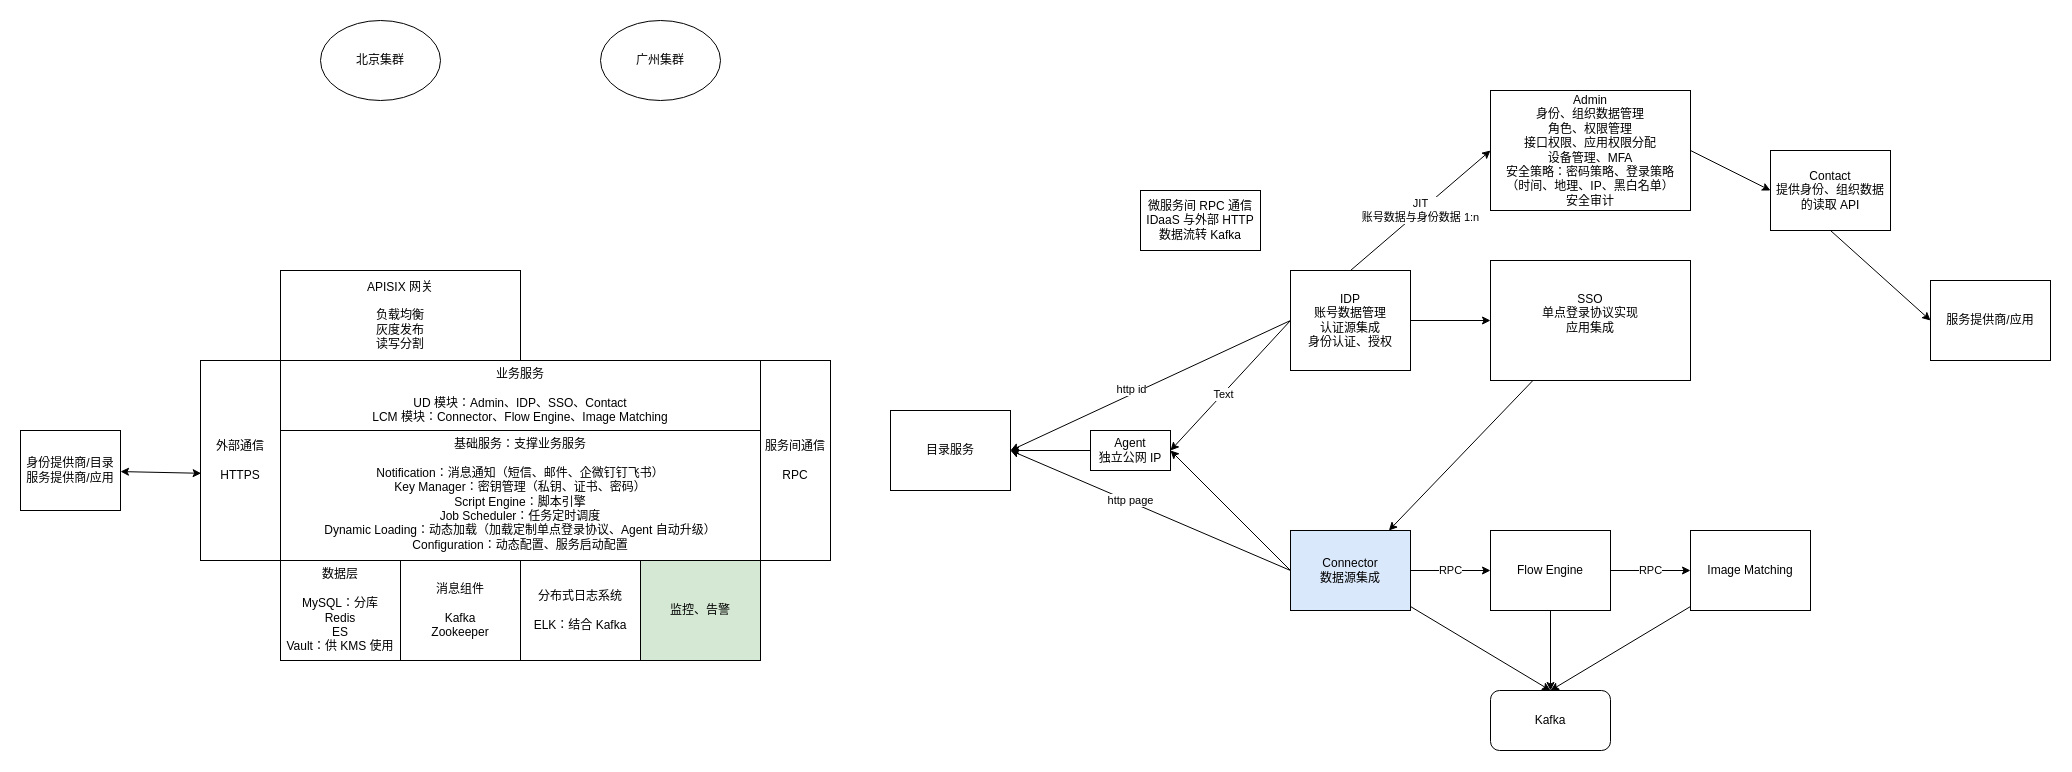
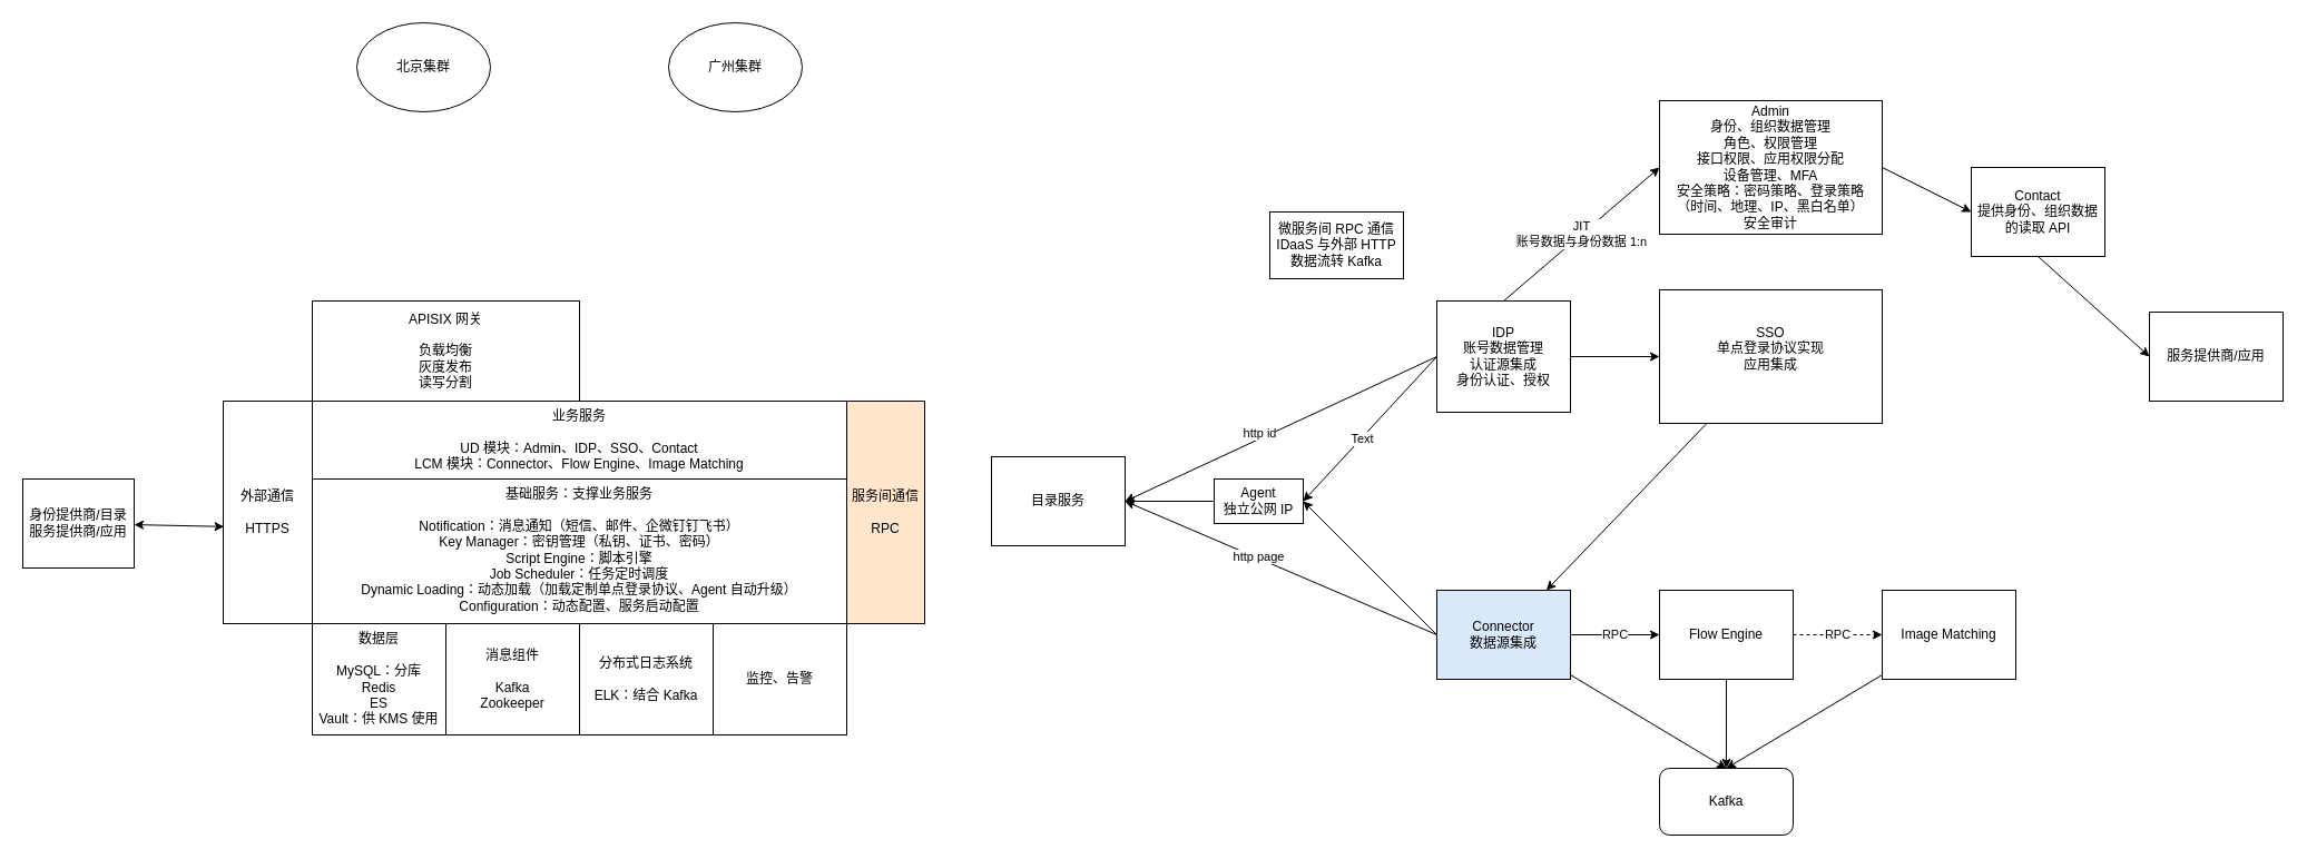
  <mxCell id="0" />
  <mxCell id="1" parent="0" />
  <mxCell id="2" value="目录服务" style="rounded=0;whiteSpace=wrap;html=1;" vertex="1" parent="1"><mxGeometry x="890" y="410" width="120" height="80" as="geometry" /></mxCell>
  <mxCell id="3" style="edgeStyle=none;rounded=0;orthogonalLoop=1;jettySize=auto;html=1;entryX=1;entryY=0.5;entryDx=0;entryDy=0;" edge="1" parent="1" source="4" target="2"><mxGeometry relative="1" as="geometry" /></mxCell>
  <mxCell id="4" value="&lt;div&gt;Agent&lt;/div&gt;独立公网 IP" style="rounded=0;whiteSpace=wrap;html=1;" vertex="1" parent="1"><mxGeometry x="1090" y="430" width="80" height="40" as="geometry" /></mxCell>
  <mxCell id="5" style="rounded=0;orthogonalLoop=1;jettySize=auto;html=1;entryX=1;entryY=0.5;entryDx=0;entryDy=0;exitX=0;exitY=0.5;exitDx=0;exitDy=0;" edge="1" parent="1" source="11" target="2"><mxGeometry relative="1" as="geometry"><mxPoint x="1280" y="360" as="sourcePoint" /></mxGeometry></mxCell>
  <mxCell id="6" value="http id" style="edgeLabel;html=1;align=center;verticalAlign=middle;resizable=0;points=[];" vertex="1" connectable="0" parent="5"><mxGeometry x="0.044" y="1" relative="1" as="geometry"><mxPoint x="-14" as="offset" /></mxGeometry></mxCell>
  <mxCell id="7" style="edgeStyle=none;rounded=0;orthogonalLoop=1;jettySize=auto;html=1;exitX=0;exitY=0.5;exitDx=0;exitDy=0;entryX=1;entryY=0.5;entryDx=0;entryDy=0;" edge="1" parent="1" source="11" target="4"><mxGeometry relative="1" as="geometry" /></mxCell>
  <mxCell id="8" value="Text" style="edgeLabel;html=1;align=center;verticalAlign=middle;resizable=0;points=[];" vertex="1" connectable="0" parent="7"><mxGeometry x="0.126" relative="1" as="geometry"><mxPoint as="offset" /></mxGeometry></mxCell>
  <mxCell id="9" style="edgeStyle=none;rounded=0;orthogonalLoop=1;jettySize=auto;html=1;entryX=0;entryY=0.5;entryDx=0;entryDy=0;" edge="1" parent="1" source="11" target="25"><mxGeometry relative="1" as="geometry"><mxPoint x="1530" y="330" as="targetPoint" /></mxGeometry></mxCell>
  <mxCell id="10" value="&lt;div&gt;JIT&lt;/div&gt;&lt;div&gt;账号数据与身份数据 1:n&lt;br&gt;&lt;/div&gt;" style="edgeStyle=none;rounded=0;orthogonalLoop=1;jettySize=auto;html=1;exitX=0.5;exitY=0;exitDx=0;exitDy=0;entryX=0;entryY=0.5;entryDx=0;entryDy=0;" edge="1" parent="1" source="11" target="27"><mxGeometry relative="1" as="geometry" /></mxCell>
  <mxCell id="11" value="&lt;div&gt;IDP&lt;/div&gt;&lt;div&gt;账号数据管理&lt;/div&gt;&lt;div&gt;认证源集成&lt;br&gt;&lt;/div&gt;&lt;div&gt;身份认证、授权&lt;br&gt;&lt;/div&gt;" style="rounded=0;whiteSpace=wrap;html=1;" vertex="1" parent="1"><mxGeometry x="1290" y="270" width="120" height="100" as="geometry" /></mxCell>
  <mxCell id="12" style="edgeStyle=none;rounded=0;orthogonalLoop=1;jettySize=auto;html=1;entryX=1;entryY=0.5;entryDx=0;entryDy=0;exitX=0;exitY=0.5;exitDx=0;exitDy=0;" edge="1" parent="1" source="17" target="2"><mxGeometry relative="1" as="geometry" /></mxCell>
  <mxCell id="13" value="http page" style="edgeLabel;html=1;align=center;verticalAlign=middle;resizable=0;points=[];" vertex="1" connectable="0" parent="12"><mxGeometry x="0.056" y="3" relative="1" as="geometry"><mxPoint x="-11" y="-10" as="offset" /></mxGeometry></mxCell>
  <mxCell id="14" style="edgeStyle=none;rounded=0;orthogonalLoop=1;jettySize=auto;html=1;exitX=0;exitY=0.5;exitDx=0;exitDy=0;entryX=1;entryY=0.5;entryDx=0;entryDy=0;" edge="1" parent="1" source="17" target="4"><mxGeometry relative="1" as="geometry" /></mxCell>
  <mxCell id="15" value="RPC" style="edgeStyle=none;rounded=0;orthogonalLoop=1;jettySize=auto;html=1;entryX=0;entryY=0.5;entryDx=0;entryDy=0;" edge="1" parent="1" source="17" target="20"><mxGeometry relative="1" as="geometry" /></mxCell>
  <mxCell id="16" style="edgeStyle=none;rounded=0;orthogonalLoop=1;jettySize=auto;html=1;entryX=0.5;entryY=0;entryDx=0;entryDy=0;" edge="1" parent="1" source="17" target="23"><mxGeometry relative="1" as="geometry" /></mxCell>
  <mxCell id="17" value="&lt;div&gt;Connector&lt;/div&gt;&lt;div&gt;数据源集成&lt;/div&gt;" style="rounded=0;whiteSpace=wrap;html=1;fillColor=#dae8fc;" vertex="1" parent="1"><mxGeometry x="1290" y="530" width="120" height="80" as="geometry" /></mxCell>
- <mxCell id="18" value="&lt;div&gt;RPC&lt;/div&gt;" style="edgeStyle=none;rounded=0;orthogonalLoop=1;jettySize=auto;html=1;entryX=0;entryY=0.5;entryDx=0;entryDy=0;" edge="1" parent="1" source="20" target="22"><mxGeometry relative="1" as="geometry" /></mxCell>
+ <mxCell id="18" value="&lt;div&gt;RPC&lt;/div&gt;" style="edgeStyle=none;rounded=0;orthogonalLoop=1;jettySize=auto;html=1;entryX=0;entryY=0.5;entryDx=0;entryDy=0;dashed=1;" edge="1" parent="1" source="20" target="22"><mxGeometry relative="1" as="geometry" /></mxCell>
  <mxCell id="19" style="edgeStyle=none;rounded=0;orthogonalLoop=1;jettySize=auto;html=1;entryX=0.5;entryY=0;entryDx=0;entryDy=0;" edge="1" parent="1" source="20" target="23"><mxGeometry relative="1" as="geometry" /></mxCell>
  <mxCell id="20" value="Flow Engine" style="rounded=0;whiteSpace=wrap;html=1;" vertex="1" parent="1"><mxGeometry x="1490" y="530" width="120" height="80" as="geometry" /></mxCell>
  <mxCell id="21" style="edgeStyle=none;rounded=0;orthogonalLoop=1;jettySize=auto;html=1;entryX=0.5;entryY=0;entryDx=0;entryDy=0;" edge="1" parent="1" source="22" target="23"><mxGeometry relative="1" as="geometry" /></mxCell>
  <mxCell id="22" value="Image Matching" style="rounded=0;whiteSpace=wrap;html=1;" vertex="1" parent="1"><mxGeometry x="1690" y="530" width="120" height="80" as="geometry" /></mxCell>
  <mxCell id="23" value="&lt;div&gt;Kafka&lt;/div&gt;" style="rounded=1;whiteSpace=wrap;html=1;" vertex="1" parent="1"><mxGeometry x="1490" y="690" width="120" height="60" as="geometry" /></mxCell>
  <mxCell id="24" style="edgeStyle=none;rounded=0;orthogonalLoop=1;jettySize=auto;html=1;" edge="1" parent="1" source="25" target="17"><mxGeometry relative="1" as="geometry" /></mxCell>
  <mxCell id="25" value="&lt;div&gt;SSO&lt;/div&gt;&lt;div&gt;单点登录协议实现&lt;/div&gt;&lt;div&gt;应用集成&lt;/div&gt;&lt;div&gt;&lt;br&gt;&lt;/div&gt;" style="rounded=0;whiteSpace=wrap;html=1;" vertex="1" parent="1"><mxGeometry x="1490" y="260" width="200" height="120" as="geometry" /></mxCell>
  <mxCell id="26" style="edgeStyle=none;rounded=0;orthogonalLoop=1;jettySize=auto;html=1;entryX=0;entryY=0.5;entryDx=0;entryDy=0;exitX=1;exitY=0.5;exitDx=0;exitDy=0;" edge="1" parent="1" source="27" target="29"><mxGeometry relative="1" as="geometry" /></mxCell>
  <mxCell id="27" value="&lt;div&gt;Admin&lt;/div&gt;&lt;div&gt;身份、组织数据管理&lt;/div&gt;&lt;div&gt;角色、权限管理&lt;/div&gt;&lt;div&gt;接口权限、应用权限分配&lt;br&gt;&lt;/div&gt;&lt;div&gt;设备管理、MFA&lt;/div&gt;&lt;div&gt;安全策略：密码策略、登录策略&lt;br&gt;&lt;/div&gt;&lt;div&gt;（时间、地理、IP、黑白名单）&lt;/div&gt;&lt;div&gt;安全审计&lt;br&gt;&lt;/div&gt;" style="rounded=0;whiteSpace=wrap;html=1;" vertex="1" parent="1"><mxGeometry x="1490" y="90" width="200" height="120" as="geometry" /></mxCell>
  <mxCell id="28" style="edgeStyle=none;rounded=0;orthogonalLoop=1;jettySize=auto;html=1;exitX=0.5;exitY=1;exitDx=0;exitDy=0;entryX=0;entryY=0.5;entryDx=0;entryDy=0;" edge="1" parent="1" source="29" target="30"><mxGeometry relative="1" as="geometry" /></mxCell>
  <mxCell id="29" value="&lt;div&gt;Contact&lt;/div&gt;&lt;div&gt;提供身份、组织数据的读取 API&lt;br&gt;&lt;/div&gt;" style="rounded=0;whiteSpace=wrap;html=1;" vertex="1" parent="1"><mxGeometry x="1770" y="150" width="120" height="80" as="geometry" /></mxCell>
  <mxCell id="30" value="服务提供商/应用" style="rounded=0;whiteSpace=wrap;html=1;" vertex="1" parent="1"><mxGeometry x="1930" y="280" width="120" height="80" as="geometry" /></mxCell>
  <mxCell id="31" value="&lt;div&gt;微服务间 RPC 通信&lt;/div&gt;&lt;div&gt;IDaaS 与外部 HTTP&lt;/div&gt;&lt;div&gt;数据流转 Kafka&lt;br&gt;&lt;/div&gt;" style="rounded=0;whiteSpace=wrap;html=1;" vertex="1" parent="1"><mxGeometry x="1140" y="190" width="120" height="60" as="geometry" /></mxCell>
  <mxCell id="32" value="&lt;div&gt;APISIX 网关&lt;/div&gt;&lt;div&gt;&lt;br&gt;&lt;/div&gt;&lt;div&gt;负载均衡&lt;/div&gt;&lt;div&gt;灰度发布&lt;/div&gt;&lt;div&gt;读写分割&lt;/div&gt;" style="rounded=0;whiteSpace=wrap;html=1;" vertex="1" parent="1"><mxGeometry x="280" y="270" width="240" height="90" as="geometry" /></mxCell>
  <mxCell id="33" value="&lt;div&gt;业务服务&lt;/div&gt;&lt;div&gt;&lt;br&gt;&lt;/div&gt;&lt;div&gt;UD 模块：Admin、IDP、SSO、Contact&lt;/div&gt;&lt;div&gt;LCM 模块：Connector、Flow Engine、Image Matching&lt;br&gt;&lt;/div&gt;" style="rounded=0;whiteSpace=wrap;html=1;align=center;verticalAlign=top;" vertex="1" parent="1"><mxGeometry x="280" y="360" width="480" height="70" as="geometry" /></mxCell>
  <mxCell id="34" value="&lt;div&gt;基础服务：支撑业务服务&lt;/div&gt;&lt;div&gt;&lt;br&gt;&lt;/div&gt;&lt;div&gt;Notification：消息通知（短信、邮件、企微钉钉飞书）&lt;/div&gt;&lt;div&gt;Key Manager：密钥管理（私钥、证书、密码）&lt;br&gt;&lt;/div&gt;&lt;div&gt;Script Engine：脚本引擎&lt;/div&gt;&lt;div&gt;Job Scheduler：任务定时调度&lt;br&gt;&lt;/div&gt;&lt;div&gt;Dynamic Loading：动态加载（加载定制单点登录协议、Agent 自动升级）&lt;/div&gt;&lt;div&gt;Configuration：动态配置、服务启动配置&lt;br&gt;&lt;/div&gt;" style="rounded=0;whiteSpace=wrap;html=1;verticalAlign=top;" vertex="1" parent="1"><mxGeometry x="280" y="430" width="480" height="130" as="geometry" /></mxCell>
  <mxCell id="35" value="&lt;div&gt;数据层&lt;/div&gt;&lt;div&gt;&lt;br&gt;&lt;/div&gt;&lt;div&gt;MySQL：分库&lt;/div&gt;&lt;div&gt;Redis&lt;/div&gt;&lt;div&gt;ES&lt;/div&gt;&lt;div&gt;Vault：供 KMS 使用&lt;br&gt;&lt;/div&gt;" style="rounded=0;whiteSpace=wrap;html=1;" vertex="1" parent="1"><mxGeometry x="280" y="560" width="120" height="100" as="geometry" /></mxCell>
  <mxCell id="36" value="&lt;div&gt;分布式日志系统&lt;/div&gt;&lt;div&gt;&lt;br&gt;&lt;/div&gt;&lt;div&gt;ELK：结合 Kafka&lt;br&gt;&lt;/div&gt;" style="rounded=0;whiteSpace=wrap;html=1;" vertex="1" parent="1"><mxGeometry x="520" y="560" width="120" height="100" as="geometry" /></mxCell>
  <mxCell id="37" value="&lt;div&gt;消息组件&lt;/div&gt;&lt;div&gt;&lt;br&gt;&lt;/div&gt;&lt;div&gt;Kafka&lt;br&gt;&lt;/div&gt;&lt;div&gt;Zookeeper&lt;br&gt;&lt;/div&gt;" style="rounded=0;whiteSpace=wrap;html=1;" vertex="1" parent="1"><mxGeometry x="400" y="560" width="120" height="100" as="geometry" /></mxCell>
- <mxCell id="38" value="监控、告警" style="rounded=0;whiteSpace=wrap;html=1;fillColor=#d5e8d4;" vertex="1" parent="1"><mxGeometry x="640" y="560" width="120" height="100" as="geometry" /></mxCell>
- <mxCell id="39" value="&lt;div&gt;服务间通信&lt;/div&gt;&lt;div&gt;&lt;br&gt;&lt;/div&gt;&lt;div&gt;RPC&lt;br&gt;&lt;/div&gt;" style="rounded=0;whiteSpace=wrap;html=1;" vertex="1" parent="1"><mxGeometry x="760" y="360" width="70" height="200" as="geometry" /></mxCell>
+ <mxCell id="38" value="监控、告警" style="rounded=0;whiteSpace=wrap;html=1;" vertex="1" parent="1"><mxGeometry x="640" y="560" width="120" height="100" as="geometry" /></mxCell>
+ <mxCell id="39" value="&lt;div&gt;服务间通信&lt;/div&gt;&lt;div&gt;&lt;br&gt;&lt;/div&gt;&lt;div&gt;RPC&lt;br&gt;&lt;/div&gt;" style="rounded=0;whiteSpace=wrap;html=1;fillColor=#ffe6cc;" vertex="1" parent="1"><mxGeometry x="760" y="360" width="70" height="200" as="geometry" /></mxCell>
  <mxCell id="40" value="&lt;div&gt;外部通信&lt;/div&gt;&lt;div&gt;&lt;br&gt;&lt;/div&gt;&lt;div&gt;HTTPS&lt;br&gt;&lt;/div&gt;" style="rounded=0;whiteSpace=wrap;html=1;" vertex="1" parent="1"><mxGeometry x="200" y="360" width="80" height="200" as="geometry" /></mxCell>
  <mxCell id="41" style="edgeStyle=none;rounded=0;orthogonalLoop=1;jettySize=auto;html=1;entryX=0.008;entryY=0.564;entryDx=0;entryDy=0;entryPerimeter=0;startArrow=classic;startFill=1;" edge="1" parent="1" source="42" target="40"><mxGeometry relative="1" as="geometry" /></mxCell>
  <mxCell id="42" value="&lt;div&gt;身份提供商/目录&lt;br&gt;&lt;/div&gt;&lt;div&gt;服务提供商/应用&lt;br&gt;&lt;/div&gt;" style="rounded=0;whiteSpace=wrap;html=1;" vertex="1" parent="1"><mxGeometry x="20" y="430" width="100" height="80" as="geometry" /></mxCell>
  <mxCell id="43" value="北京集群" style="ellipse;whiteSpace=wrap;html=1;" vertex="1" parent="1"><mxGeometry x="320" y="20" width="120" height="80" as="geometry" /></mxCell>
  <mxCell id="44" value="广州集群" style="ellipse;whiteSpace=wrap;html=1;" vertex="1" parent="1"><mxGeometry x="600" y="20" width="120" height="80" as="geometry" /></mxCell>
